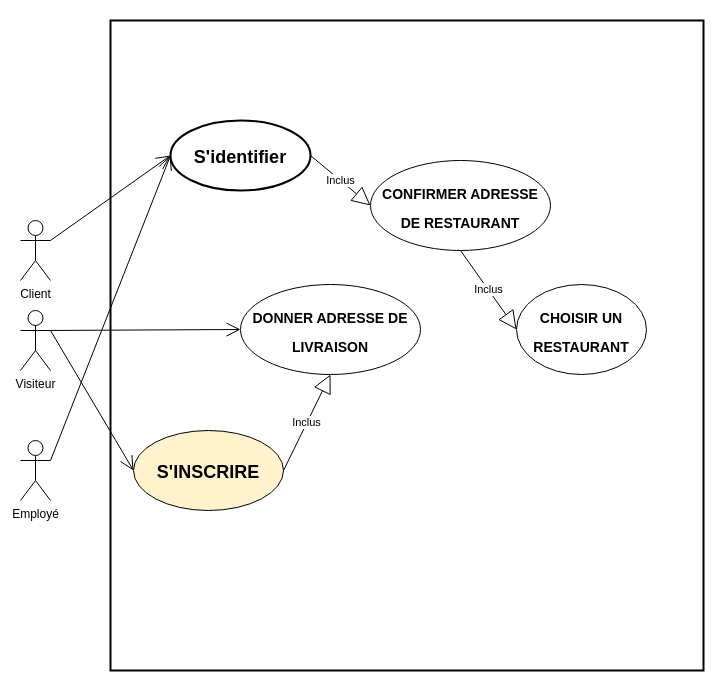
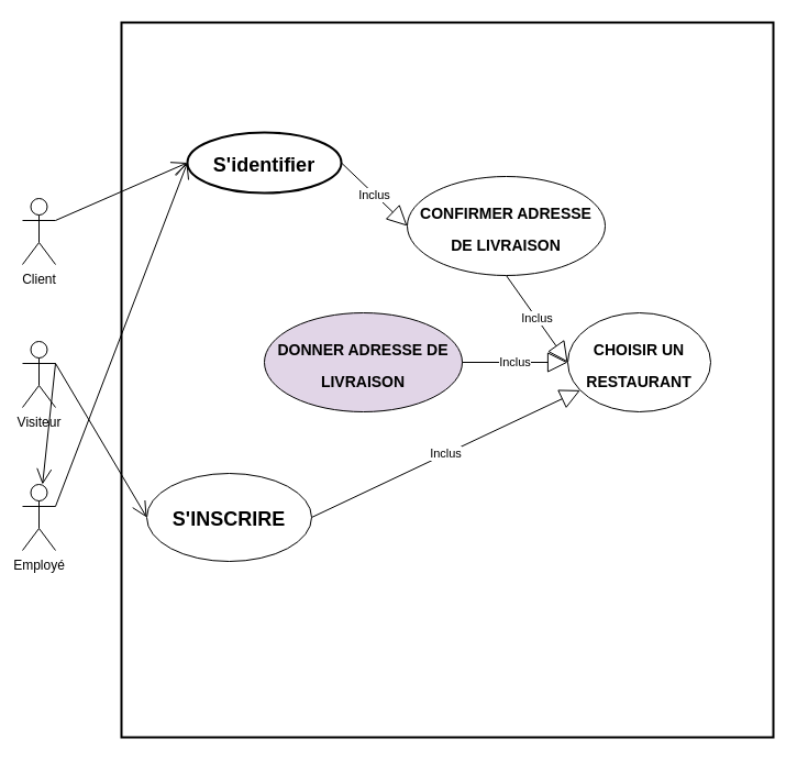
  <mxCell id="0" />
  <mxCell id="1" parent="0" />
  <mxCell id="2" value="" style="html=1;strokeWidth=2;" vertex="1" parent="1"><mxGeometry x="110" y="20" width="593" height="650" as="geometry" /></mxCell>
- <mxCell id="3" value="&lt;h1&gt;&lt;font style=&quot;font-size: 18px&quot;&gt;S'identifier&lt;/font&gt;&lt;/h1&gt;" style="ellipse;whiteSpace=wrap;html=1;strokeWidth=2;" vertex="1" parent="1"><mxGeometry x="170" y="120" width="140" height="70" as="geometry" /></mxCell>
- <mxCell id="4" value="&lt;h1&gt;&lt;font style=&quot;font-size: 14px&quot;&gt;DONNER ADRESSE DE LIVRAISON&lt;/font&gt;&lt;/h1&gt;" style="ellipse;whiteSpace=wrap;html=1;" vertex="1" parent="1"><mxGeometry x="240" y="284" width="180" height="90" as="geometry" /></mxCell>
- <mxCell id="5" value="&lt;h1&gt;&lt;font style=&quot;font-size: 18px&quot;&gt;S'INSCRIRE&lt;/font&gt;&lt;/h1&gt;" style="ellipse;whiteSpace=wrap;html=1;fillColor=#fff2cc;" vertex="1" parent="1"><mxGeometry x="133" y="430" width="150" height="80" as="geometry" /></mxCell>
+ <mxCell id="3" value="&lt;h1&gt;&lt;font style=&quot;font-size: 18px&quot;&gt;S'identifier&lt;/font&gt;&lt;/h1&gt;" style="ellipse;whiteSpace=wrap;html=1;strokeWidth=2;" vertex="1" parent="1"><mxGeometry x="170" y="120" width="140" height="55" as="geometry" /></mxCell>
+ <mxCell id="4" value="&lt;h1&gt;&lt;font style=&quot;font-size: 14px&quot;&gt;DONNER ADRESSE DE LIVRAISON&lt;/font&gt;&lt;/h1&gt;" style="ellipse;whiteSpace=wrap;html=1;fillColor=#e1d5e7;" vertex="1" parent="1"><mxGeometry x="240" y="284" width="180" height="90" as="geometry" /></mxCell>
+ <mxCell id="5" value="&lt;h1&gt;&lt;font style=&quot;font-size: 18px&quot;&gt;S'INSCRIRE&lt;/font&gt;&lt;/h1&gt;" style="ellipse;whiteSpace=wrap;html=1;" vertex="1" parent="1"><mxGeometry x="133" y="430" width="150" height="80" as="geometry" /></mxCell>
  <mxCell id="6" value="&lt;h1&gt;&lt;font style=&quot;font-size: 14px&quot;&gt;CHOISIR UN RESTAURANT&lt;/font&gt;&lt;/h1&gt;" style="ellipse;whiteSpace=wrap;html=1;" vertex="1" parent="1"><mxGeometry x="516" y="284" width="130" height="90" as="geometry" /></mxCell>
  <mxCell id="7" value="Visiteur" style="shape=umlActor;verticalLabelPosition=bottom;verticalAlign=top;html=1;" vertex="1" parent="1"><mxGeometry x="20" y="310" width="30" height="60" as="geometry" /></mxCell>
- <mxCell id="8" value="Client" style="shape=umlActor;verticalLabelPosition=bottom;verticalAlign=top;html=1;" vertex="1" parent="1"><mxGeometry x="20" y="220" width="30" height="60" as="geometry" /></mxCell>
+ <mxCell id="8" value="Client" style="shape=umlActor;verticalLabelPosition=bottom;verticalAlign=top;html=1;" vertex="1" parent="1"><mxGeometry x="20" y="180" width="30" height="60" as="geometry" /></mxCell>
  <mxCell id="9" value="Employé" style="shape=umlActor;verticalLabelPosition=bottom;verticalAlign=top;html=1;" vertex="1" parent="1"><mxGeometry x="20" y="440" width="30" height="60" as="geometry" /></mxCell>
  <mxCell id="10" value="" style="endArrow=open;endFill=1;endSize=12;html=1;exitX=1;exitY=0.333;exitDx=0;exitDy=0;exitPerimeter=0;entryX=0;entryY=0.5;entryDx=0;entryDy=0;" edge="1" parent="1" source="8" target="3"><mxGeometry width="160" relative="1" as="geometry"><mxPoint x="70" y="310" as="sourcePoint" /><mxPoint x="390" y="380" as="targetPoint" /></mxGeometry></mxCell>
  <mxCell id="11" value="" style="endArrow=open;endFill=1;endSize=12;html=1;entryX=0;entryY=0.5;entryDx=0;entryDy=0;exitX=1;exitY=0.333;exitDx=0;exitDy=0;exitPerimeter=0;" edge="1" parent="1" source="7" target="5"><mxGeometry width="160" relative="1" as="geometry"><mxPoint x="50" y="210" as="sourcePoint" /><mxPoint x="190" y="295" as="targetPoint" /></mxGeometry></mxCell>
  <mxCell id="12" value="Inclus" style="endArrow=block;endSize=16;endFill=0;html=1;exitX=0.5;exitY=1;exitDx=0;exitDy=0;entryX=0;entryY=0.5;entryDx=0;entryDy=0;" edge="1" parent="1" source="16" target="6"><mxGeometry width="160" relative="1" as="geometry"><mxPoint x="230" y="380" as="sourcePoint" /><mxPoint x="470" y="380" as="targetPoint" /></mxGeometry></mxCell>
+ <mxCell id="13" value="Inclus" style="endArrow=block;endSize=16;endFill=0;html=1;entryX=0;entryY=0.5;entryDx=0;entryDy=0;exitX=1;exitY=0.5;exitDx=0;exitDy=0;" edge="1" parent="1" source="4" target="6"><mxGeometry width="160" relative="1" as="geometry"><mxPoint x="350" y="330" as="sourcePoint" /><mxPoint x="500" y="300" as="targetPoint" /></mxGeometry></mxCell>
  <mxCell id="14" value="" style="endArrow=open;endFill=1;endSize=12;html=1;exitX=1;exitY=0.333;exitDx=0;exitDy=0;exitPerimeter=0;entryX=0;entryY=0.5;entryDx=0;entryDy=0;" edge="1" parent="1" source="9" target="3"><mxGeometry width="160" relative="1" as="geometry"><mxPoint x="60" y="210" as="sourcePoint" /><mxPoint x="200" y="155" as="targetPoint" /></mxGeometry></mxCell>
- <mxCell id="15" value="" style="endArrow=open;endFill=1;endSize=12;html=1;entryX=0;entryY=0.5;entryDx=0;entryDy=0;exitX=1;exitY=0.333;exitDx=0;exitDy=0;exitPerimeter=0;" edge="1" parent="1" source="7" target="4"><mxGeometry width="160" relative="1" as="geometry"><mxPoint x="80" y="300" as="sourcePoint" /><mxPoint x="180" y="530" as="targetPoint" /></mxGeometry></mxCell>
- <mxCell id="16" value="&lt;h1&gt;&lt;font style=&quot;font-size: 14px&quot;&gt;CONFIRMER ADRESSE DE RESTAURANT&lt;/font&gt;&lt;/h1&gt;" style="ellipse;whiteSpace=wrap;html=1;" vertex="1" parent="1"><mxGeometry x="370" y="160" width="180" height="90" as="geometry" /></mxCell>
+ <mxCell id="15" value="" style="endArrow=open;endFill=1;endSize=12;html=1;exitX=1;exitY=0.333;exitDx=0;exitDy=0;exitPerimeter=0;" edge="1" parent="1" source="7" target="9"><mxGeometry width="160" relative="1" as="geometry"><mxPoint x="80" y="300" as="sourcePoint" /><mxPoint x="180" y="530" as="targetPoint" /></mxGeometry></mxCell>
+ <mxCell id="16" value="&lt;h1&gt;&lt;font style=&quot;font-size: 14px&quot;&gt;CONFIRMER ADRESSE DE LIVRAISON&lt;/font&gt;&lt;/h1&gt;" style="ellipse;whiteSpace=wrap;html=1;" vertex="1" parent="1"><mxGeometry x="370" y="160" width="180" height="90" as="geometry" /></mxCell>
  <mxCell id="17" value="Inclus" style="endArrow=block;endSize=16;endFill=0;html=1;exitX=1;exitY=0.5;exitDx=0;exitDy=0;entryX=0;entryY=0.5;entryDx=0;entryDy=0;" edge="1" parent="1" source="3" target="16"><mxGeometry width="160" relative="1" as="geometry"><mxPoint x="340" y="155" as="sourcePoint" /><mxPoint x="470" y="340" as="targetPoint" /></mxGeometry></mxCell>
- <mxCell id="18" value="Inclus" style="endArrow=block;endSize=16;endFill=0;html=1;exitX=1;exitY=0.5;exitDx=0;exitDy=0;entryX=0.5;entryY=1;entryDx=0;entryDy=0;" edge="1" parent="1" source="5" target="4"><mxGeometry width="160" relative="1" as="geometry"><mxPoint x="483" y="210" as="sourcePoint" /><mxPoint x="470" y="340" as="targetPoint" /></mxGeometry></mxCell>
+ <mxCell id="18" value="Inclus" style="endArrow=block;endSize=16;endFill=0;html=1;exitX=1;exitY=0.5;exitDx=0;exitDy=0;" edge="1" parent="1" source="5" target="6"><mxGeometry width="160" relative="1" as="geometry"><mxPoint x="483" y="210" as="sourcePoint" /><mxPoint x="470" y="340" as="targetPoint" /></mxGeometry></mxCell>
